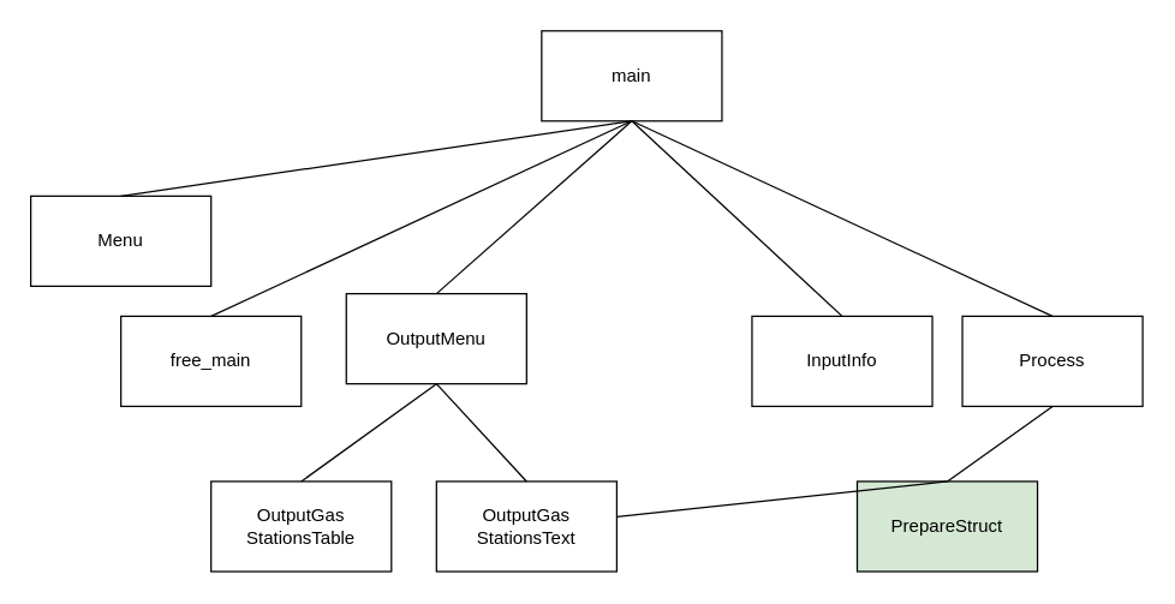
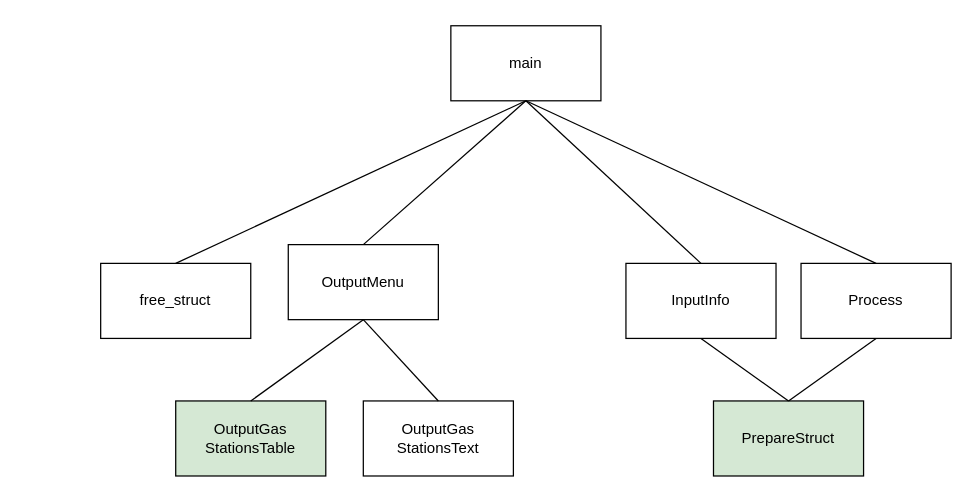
  <mxCell id="0" />
  <mxCell id="1" parent="0" />
  <mxCell id="2" value="main" style="rounded=0;whiteSpace=wrap;html=1;" vertex="1" parent="1"><mxGeometry x="360" width="120" height="60" as="geometry" y="20" /></mxCell>
- <mxCell id="3" value="Menu" style="rounded=0;whiteSpace=wrap;html=1;" vertex="1" parent="1"><mxGeometry x="20" y="130" width="120" height="60" as="geometry" /></mxCell>
  <mxCell id="4" value="OutputMenu" style="rounded=0;whiteSpace=wrap;html=1;" vertex="1" parent="1"><mxGeometry x="230" y="195" width="120" height="60" as="geometry" /></mxCell>
- <mxCell id="5" value="OutputGas&lt;br&gt;StationsTable" style="rounded=0;whiteSpace=wrap;html=1;" vertex="1" parent="1"><mxGeometry x="140" y="320" width="120" height="60" as="geometry" /></mxCell>
+ <mxCell id="5" value="OutputGas&lt;br&gt;StationsTable" style="rounded=0;whiteSpace=wrap;html=1;fillColor=#d5e8d4;" vertex="1" parent="1"><mxGeometry x="140" y="320" width="120" height="60" as="geometry" /></mxCell>
  <mxCell id="6" value="&lt;span&gt;OutputGas&lt;/span&gt;&lt;br&gt;&lt;span&gt;StationsText&lt;/span&gt;" style="rounded=0;whiteSpace=wrap;html=1;" vertex="1" parent="1"><mxGeometry x="290" y="320" width="120" height="60" as="geometry" /></mxCell>
  <mxCell id="7" value="InputInfo" style="rounded=0;whiteSpace=wrap;html=1;" vertex="1" parent="1"><mxGeometry x="500" y="210" width="120" height="60" as="geometry" /></mxCell>
  <mxCell id="8" value="Process" style="rounded=0;whiteSpace=wrap;html=1;" vertex="1" parent="1"><mxGeometry x="640" y="210" width="120" height="60" as="geometry" /></mxCell>
  <mxCell id="9" value="PrepareStruct" style="rounded=0;whiteSpace=wrap;html=1;fillColor=#d5e8d4;" vertex="1" parent="1"><mxGeometry x="570" y="320" width="120" height="60" as="geometry" /></mxCell>
- <mxCell id="10" value="free_main" style="rounded=0;whiteSpace=wrap;html=1;" vertex="1" parent="1"><mxGeometry x="80" y="210" width="120" height="60" as="geometry" /></mxCell>
+ <mxCell id="10" value="free_struct" style="rounded=0;whiteSpace=wrap;html=1;" vertex="1" parent="1"><mxGeometry x="80" y="210" width="120" height="60" as="geometry" /></mxCell>
  <mxCell id="11" value="" style="endArrow=none;html=1;entryX=0.5;entryY=1;entryDx=0;entryDy=0;exitX=0.5;exitY=0;exitDx=0;exitDy=0;" edge="1" parent="1" source="10" target="2"><mxGeometry width="50" height="50" relative="1" as="geometry"><mxPoint x="280" y="110" as="sourcePoint" /><mxPoint x="330" y="60" as="targetPoint" /></mxGeometry></mxCell>
- <mxCell id="12" value="" style="endArrow=none;html=1;entryX=0.5;entryY=1;entryDx=0;entryDy=0;exitX=0.5;exitY=0;exitDx=0;exitDy=0;" edge="1" parent="1" source="3" target="2"><mxGeometry width="50" height="50" relative="1" as="geometry"><mxPoint x="260" y="130" as="sourcePoint" /><mxPoint x="310" y="80" as="targetPoint" /></mxGeometry></mxCell>
  <mxCell id="13" value="" style="endArrow=none;html=1;exitX=0.5;exitY=0;exitDx=0;exitDy=0;" edge="1" parent="1" source="4"><mxGeometry width="50" height="50" relative="1" as="geometry"><mxPoint x="330" y="300" as="sourcePoint" /><mxPoint x="420" y="80" as="targetPoint" /></mxGeometry></mxCell>
  <mxCell id="14" value="" style="endArrow=none;html=1;entryX=0.5;entryY=1;entryDx=0;entryDy=0;exitX=0.5;exitY=0;exitDx=0;exitDy=0;" edge="1" parent="1" source="5" target="4"><mxGeometry width="50" height="50" relative="1" as="geometry"><mxPoint x="200" y="450" as="sourcePoint" /><mxPoint x="250" y="400" as="targetPoint" /></mxGeometry></mxCell>
  <mxCell id="15" value="" style="endArrow=none;html=1;entryX=0.5;entryY=1;entryDx=0;entryDy=0;exitX=0.5;exitY=0;exitDx=0;exitDy=0;" edge="1" parent="1" source="6" target="4"><mxGeometry width="50" height="50" relative="1" as="geometry"><mxPoint x="160" y="420" as="sourcePoint" /><mxPoint x="210" y="370" as="targetPoint" /></mxGeometry></mxCell>
  <mxCell id="16" value="" style="endArrow=none;html=1;exitX=0.5;exitY=0;exitDx=0;exitDy=0;" edge="1" parent="1" source="7"><mxGeometry width="50" height="50" relative="1" as="geometry"><mxPoint x="490" y="200" as="sourcePoint" /><mxPoint x="420" y="80" as="targetPoint" /></mxGeometry></mxCell>
  <mxCell id="17" value="" style="endArrow=none;html=1;entryX=0.5;entryY=1;entryDx=0;entryDy=0;exitX=0.5;exitY=0;exitDx=0;exitDy=0;" edge="1" parent="1" source="8" target="2"><mxGeometry width="50" height="50" relative="1" as="geometry"><mxPoint x="570" y="180" as="sourcePoint" /><mxPoint x="620" y="130" as="targetPoint" /></mxGeometry></mxCell>
  <mxCell id="18" value="" style="endArrow=none;html=1;exitX=0.5;exitY=1;exitDx=0;exitDy=0;entryX=0.5;entryY=0;entryDx=0;entryDy=0;" edge="1" parent="1" source="8" target="9"><mxGeometry width="50" height="50" relative="1" as="geometry"><mxPoint x="700" y="390" as="sourcePoint" /><mxPoint x="750" y="340" as="targetPoint" /></mxGeometry></mxCell>
- <mxCell id="19" value="" style="endArrow=none;html=1;exitX=0.5;exitY=0;exitDx=0;exitDy=0;" edge="1" parent="1" source="9" target="6"><mxGeometry width="50" height="50" relative="1" as="geometry"><mxPoint x="350" y="420" as="sourcePoint" /><mxPoint x="400" y="370" as="targetPoint" /></mxGeometry></mxCell>
+ <mxCell id="19" value="" style="endArrow=none;html=1;entryX=0.5;entryY=1;entryDx=0;entryDy=0;exitX=0.5;exitY=0;exitDx=0;exitDy=0;" edge="1" parent="1" source="9" target="7"><mxGeometry width="50" height="50" relative="1" as="geometry"><mxPoint x="350" y="420" as="sourcePoint" /><mxPoint x="400" y="370" as="targetPoint" /></mxGeometry></mxCell>
